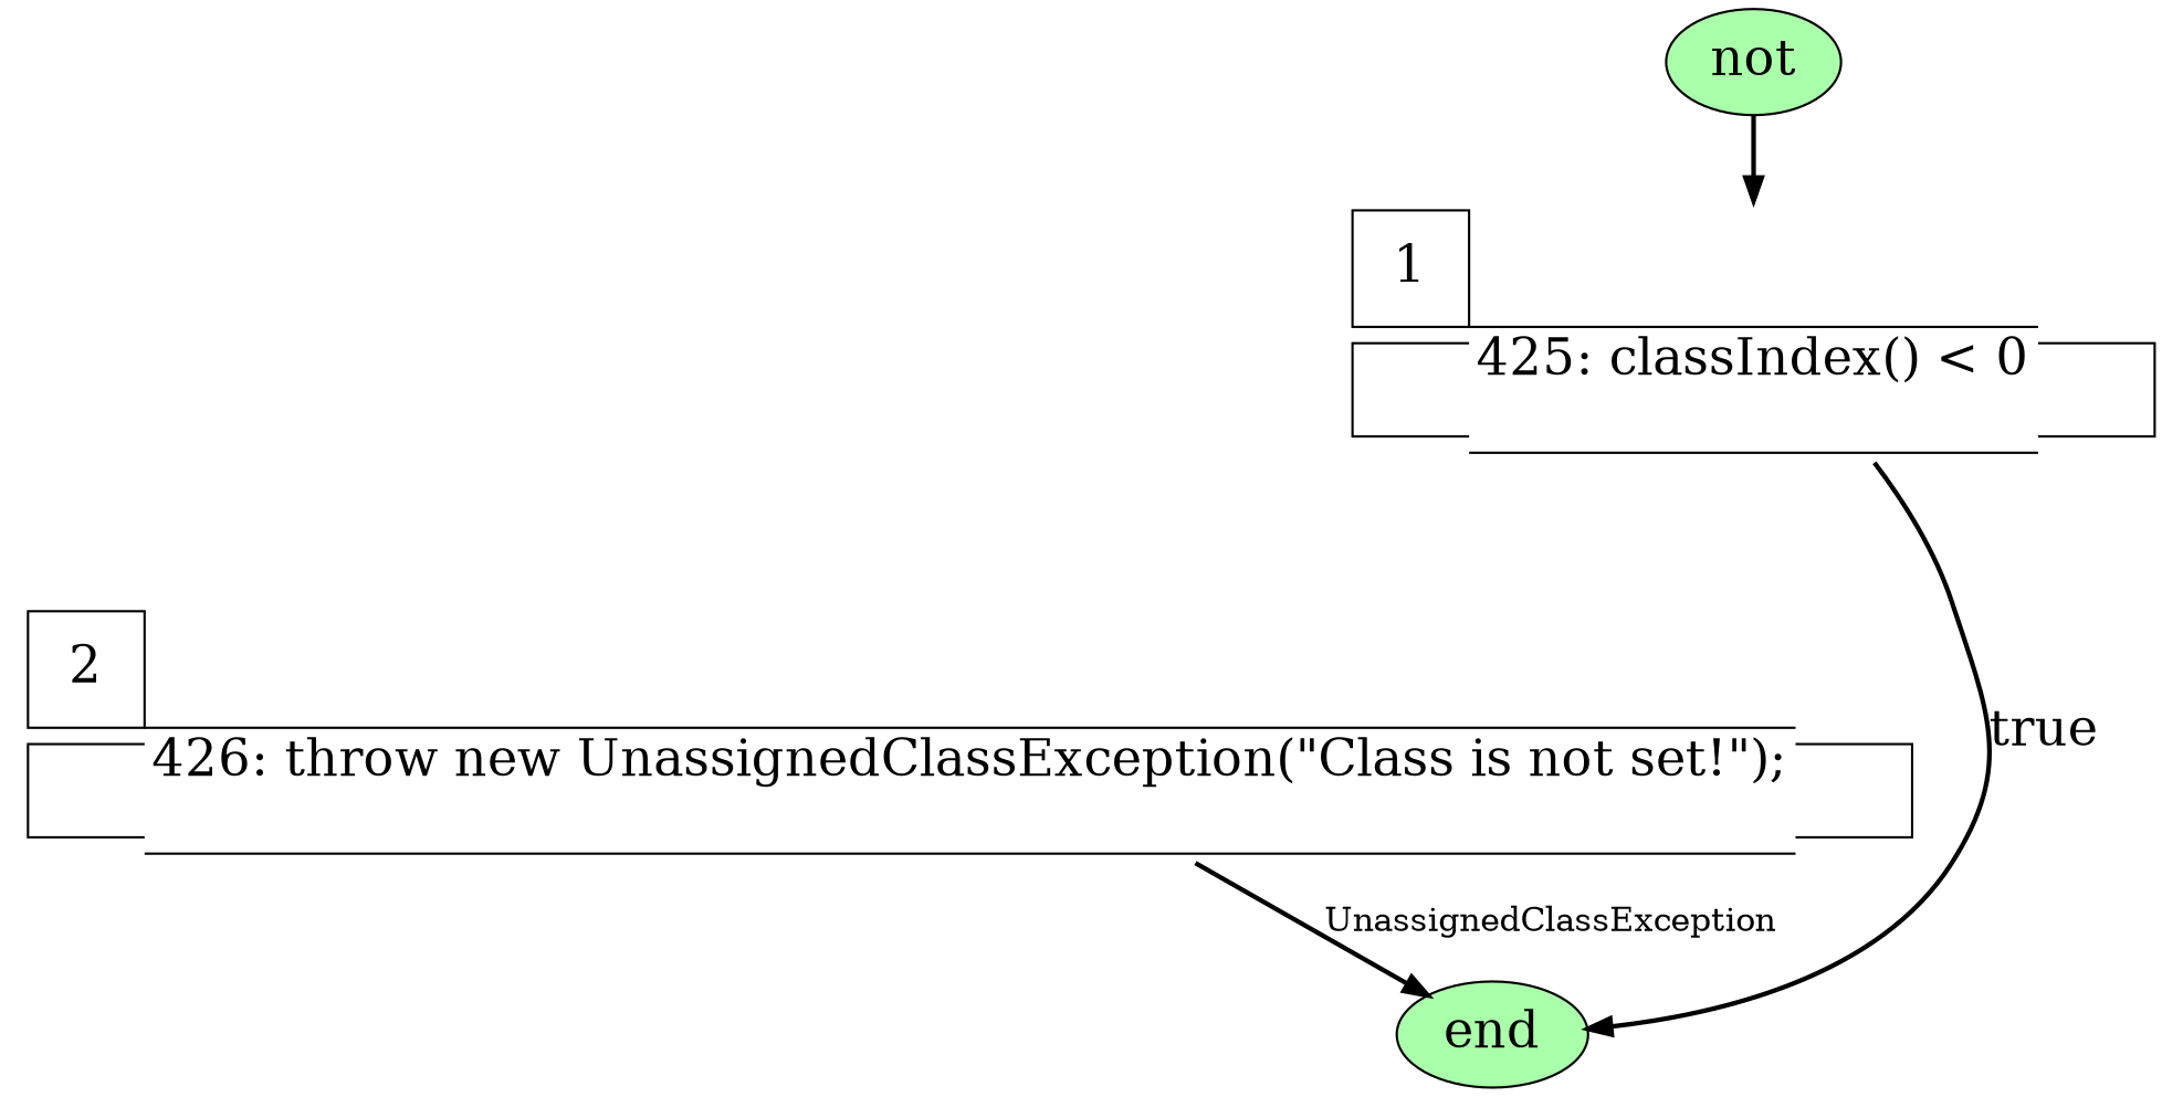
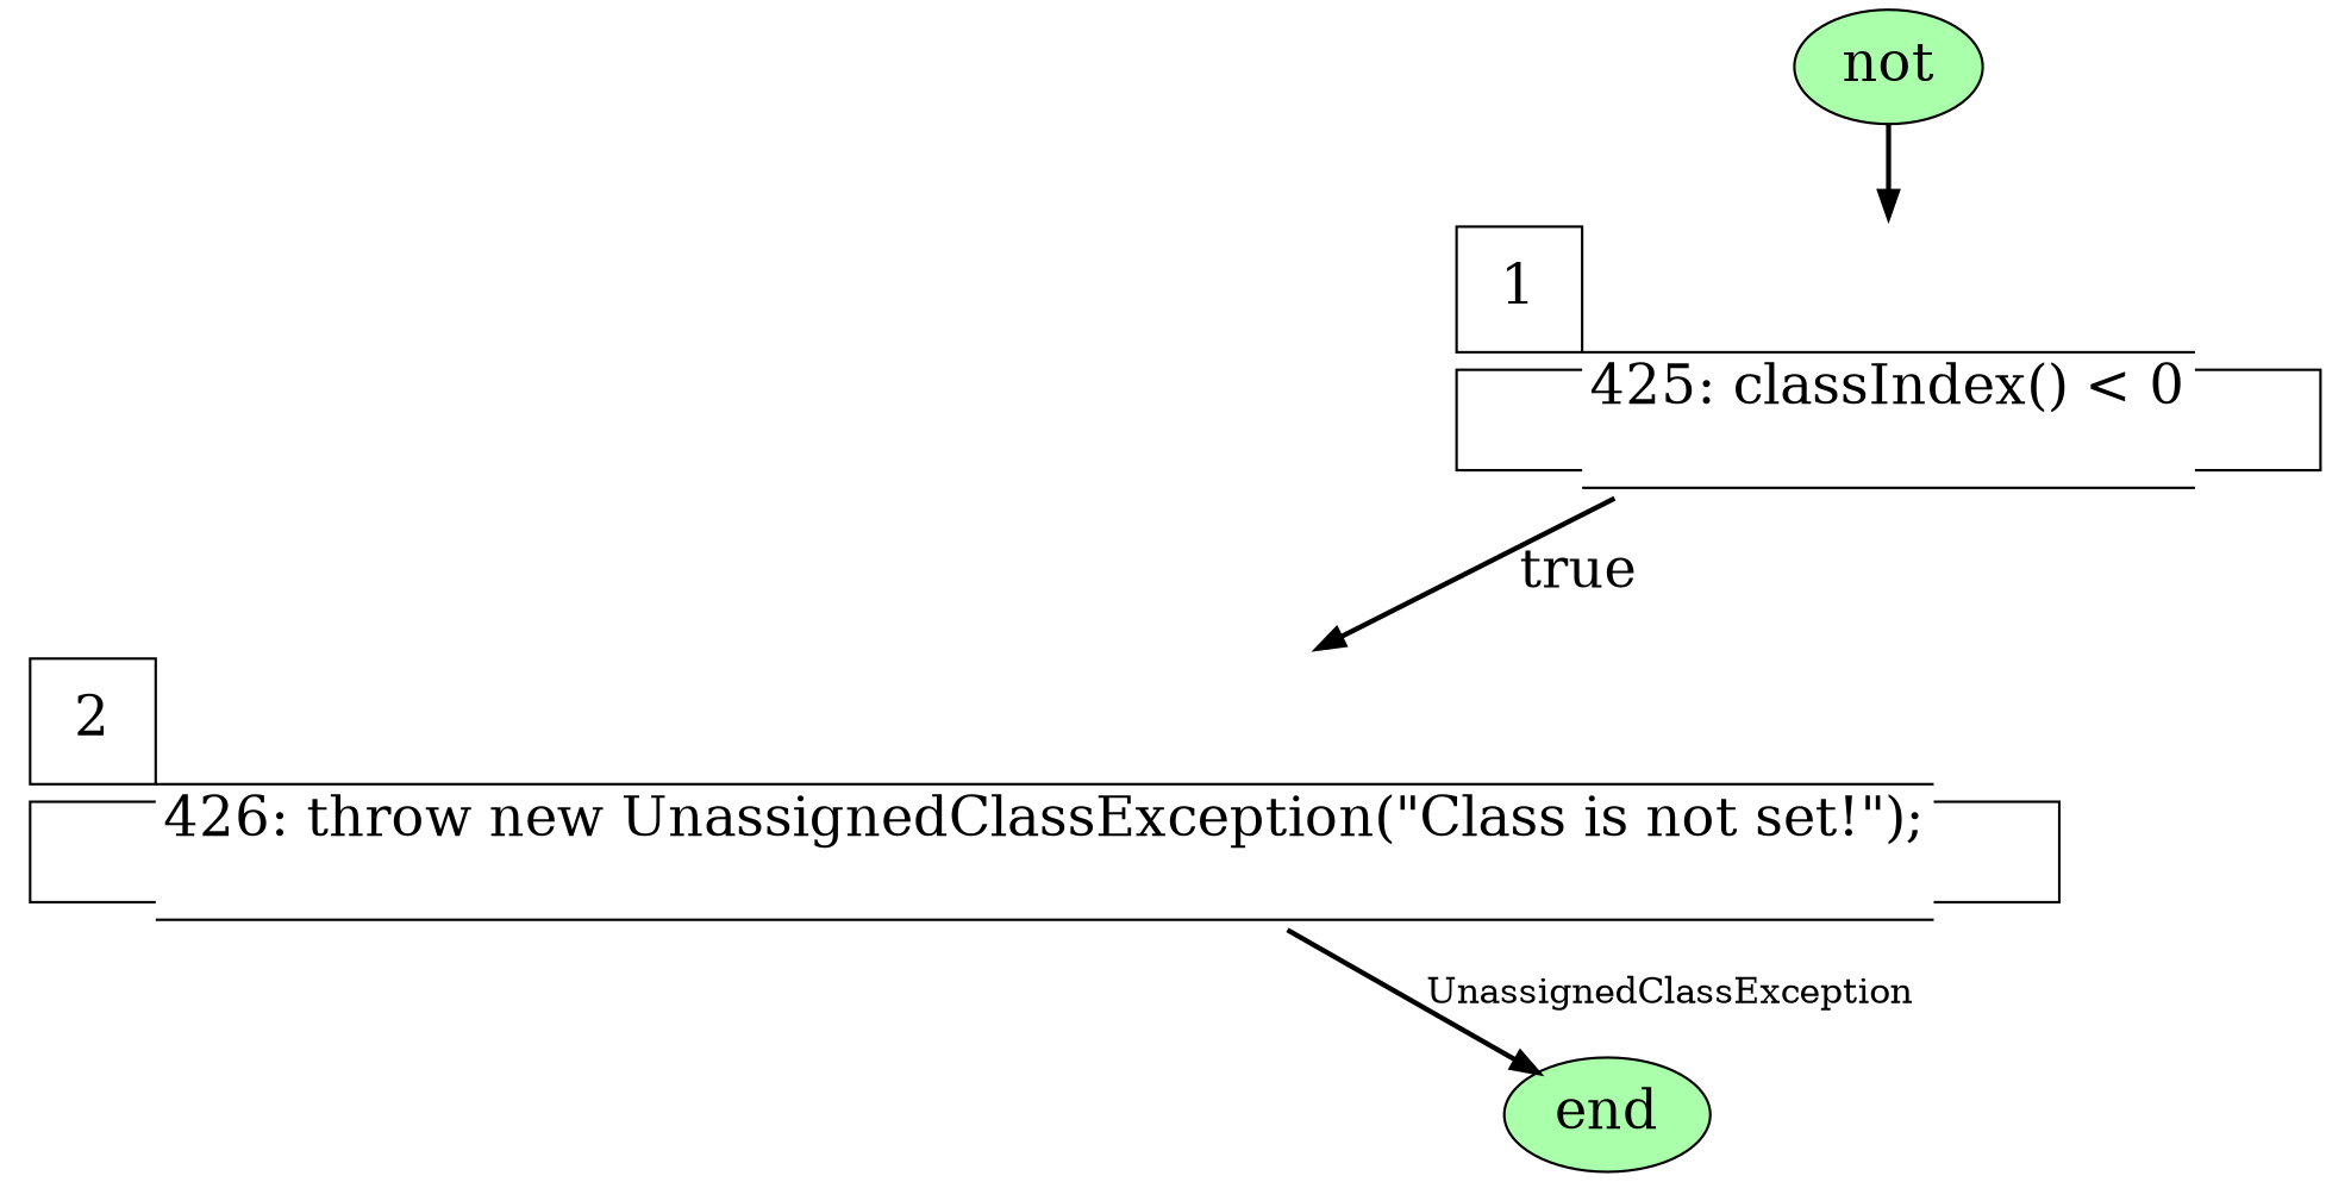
  digraph {
    node [shape=oval]
    edge [penwidth=2]
    n1 [fillcolor="#aaffaa" fontsize=22 label=not style=filled]
    n2 [label=<<FONT POINT-SIZE="22"> <TABLE BORDER="0" CELLBORDER="1" CELLSPACING="0"> <tr> <td width="50" height="50" fixedsize="true">1</td> <td width="9" height="9" fixedsize="true" style="invis"></td> <td width="9" height="9" fixedsize="true" style="invis"></td> </tr> <tr> <td width="50" height="40" fixedsize="true" sides="tlb"></td> <td width="50" height="40" fixedsize="false" sides="bt" PORT="here">425: classIndex() &lt; 0<br align="left"/> </td> <td width="50" height="40" fixedsize="true" sides="brt"></td> </tr> </TABLE> </FONT>> shape=none]
    n3 [label=<<FONT POINT-SIZE="22"> <TABLE BORDER="0" CELLBORDER="1" CELLSPACING="0"> <tr> <td width="50" height="50" fixedsize="true">2</td> <td width="9" height="9" fixedsize="true" style="invis"></td> <td width="9" height="9" fixedsize="true" style="invis"></td> </tr> <tr> <td width="50" height="40" fixedsize="true" sides="tlb"></td> <td width="50" height="40" fixedsize="false" sides="bt" PORT="here">426: throw new UnassignedClassException(&quot;Class is not set!&quot;);<br align="left"/> </td> <td width="50" height="40" fixedsize="true" sides="brt"></td> </tr> </TABLE> </FONT>> shape=none]
    end [fillcolor="#aaffaa" fontsize=22 style=filled]
    n1 -> n2
-   n2 -> end [fontsize=22 label=true]
+   n2 -> n3 [fontsize=22 label=true]
    n3 -> end [label=UnassignedClassException]
  }
